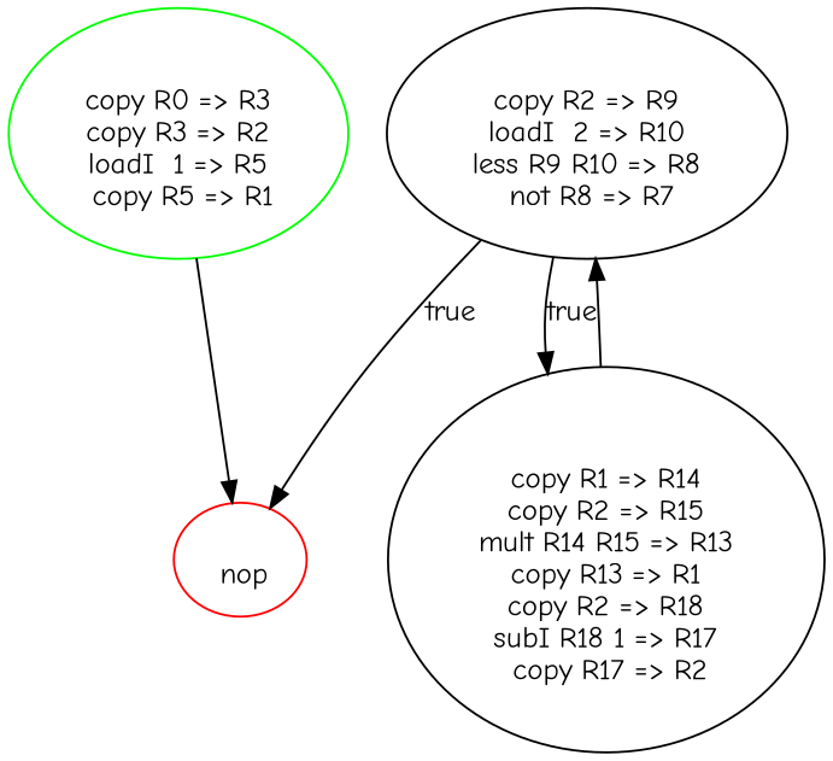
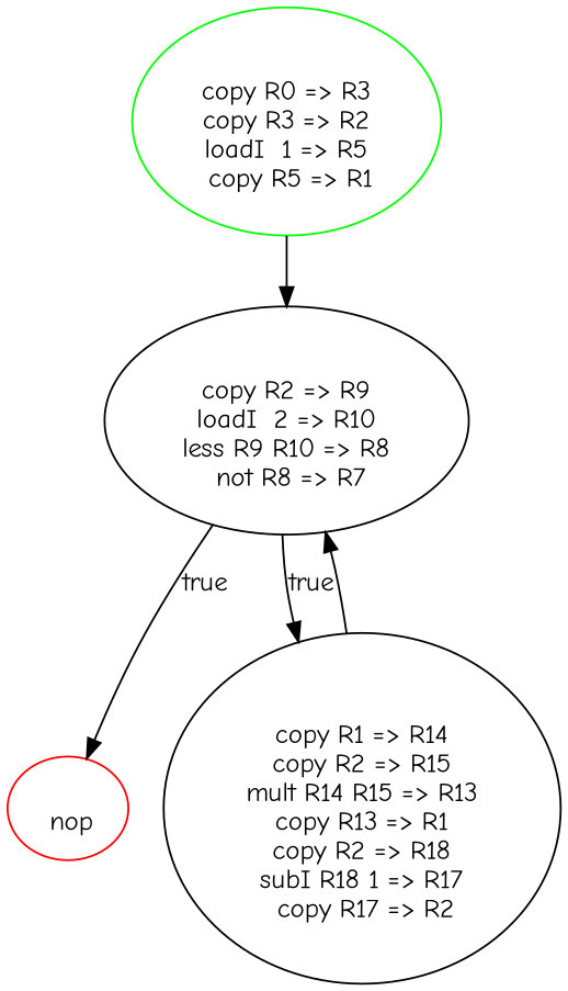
  digraph {
    fontname="Comic Neue"
    node [fontname="Comic Neue"]
    edge [fontname="Comic Neue"]
    n1 [color=green label=" \n copy R0 => R3 \n copy R3 => R2 \n loadI  1 => R5 \n copy R5 => R1" shape=ellipse]
    n2 [label=" \n copy R2 => R9 \n loadI  2 => R10 \n less R9 R10 => R8 \n not R8 => R7"]
    n3 [color=red label=" \n nop" shape=ellipse]
    n4 [label=" \n copy R1 => R14 \n copy R2 => R15 \n mult R14 R15 => R13 \n copy R13 => R1 \n copy R2 => R18 \n subI R18 1 => R17 \n copy R17 => R2"]
-   n1 -> n3
+   n1 -> n2
    n2 -> n3 [label=true]
    n2 -> n4 [label=true]
    n4 -> n2
  }
